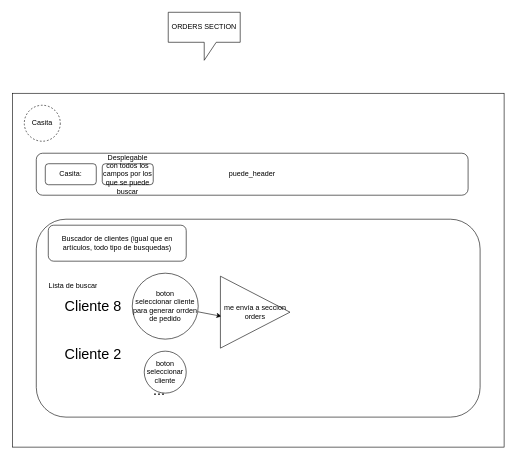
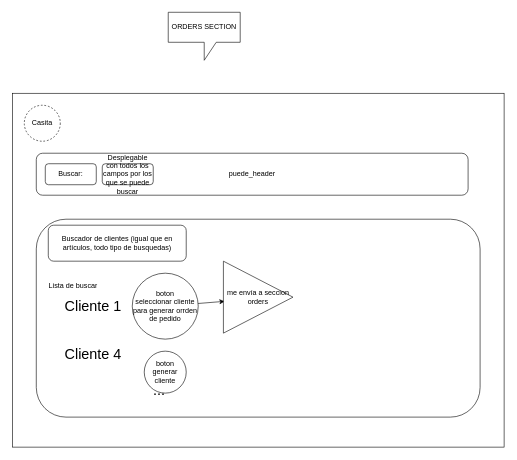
  <mxCell id="0" />
  <mxCell id="1" parent="0" />
  <mxCell id="2" value="" style="rounded=0;whiteSpace=wrap;html=1;" parent="1" vertex="1"><mxGeometry x="20" y="155" width="820" height="590" as="geometry" /></mxCell>
  <mxCell id="3" value="puede_header" style="rounded=1;whiteSpace=wrap;html=1;" parent="1" vertex="1"><mxGeometry x="60" y="255" width="720" height="70" as="geometry" /></mxCell>
  <mxCell id="4" value="" style="rounded=1;whiteSpace=wrap;html=1;" parent="1" vertex="1"><mxGeometry x="60" y="365" width="740" height="330" as="geometry" /></mxCell>
  <mxCell id="5" value="Buscador de clientes (igual que en artículos, todo tipo de busquedas)" style="rounded=1;whiteSpace=wrap;html=1;" parent="1" vertex="1"><mxGeometry x="80" y="375" width="230" height="60" as="geometry" /></mxCell>
  <mxCell id="6" style="edgeStyle=none;html=1;entryX=0.017;entryY=0.558;entryDx=0;entryDy=0;entryPerimeter=0;" edge="1" parent="1" source="7" target="17"><mxGeometry relative="1" as="geometry" /></mxCell>
  <mxCell id="7" value="boton&lt;br&gt;seleccionar cliente para generar orrden de pedido" style="ellipse;whiteSpace=wrap;html=1;aspect=fixed;" parent="1" vertex="1"><mxGeometry x="220" y="455" width="110" height="110" as="geometry" /></mxCell>
  <mxCell id="8" value="Casita" style="ellipse;whiteSpace=wrap;html=1;dashed=1;" parent="1" vertex="1"><mxGeometry x="40" y="175" width="60" height="60" as="geometry" /></mxCell>
  <mxCell id="9" value="ORDERS SECTION" style="shape=callout;whiteSpace=wrap;html=1;perimeter=calloutPerimeter;" parent="1" vertex="1"><mxGeometry x="280" y="20" width="120" height="80" as="geometry" /></mxCell>
- <mxCell id="10" value="boton&lt;br&gt;seleccionar cliente" style="ellipse;whiteSpace=wrap;html=1;aspect=fixed;" parent="1" vertex="1"><mxGeometry x="240" y="585" width="70" height="70" as="geometry" /></mxCell>
+ <mxCell id="10" value="boton&lt;br&gt;generar cliente" style="ellipse;whiteSpace=wrap;html=1;aspect=fixed;" parent="1" vertex="1"><mxGeometry x="240" y="585" width="70" height="70" as="geometry" /></mxCell>
  <mxCell id="11" value="&lt;font style=&quot;font-size: 24px;&quot;&gt;...&lt;/font&gt;" style="text;html=1;strokeColor=none;fillColor=none;align=center;verticalAlign=middle;whiteSpace=wrap;rounded=0;" parent="1" vertex="1"><mxGeometry x="235" y="635" width="60" height="30" as="geometry" /></mxCell>
- <mxCell id="12" value="Cliente 8" style="text;html=1;strokeColor=none;fillColor=none;align=center;verticalAlign=middle;whiteSpace=wrap;rounded=0;fontSize=24;" parent="1" vertex="1"><mxGeometry x="100" y="495" width="110" height="30" as="geometry" /></mxCell>
- <mxCell id="13" value="Cliente 2" style="text;html=1;strokeColor=none;fillColor=none;align=center;verticalAlign=middle;whiteSpace=wrap;rounded=0;fontSize=24;" parent="1" vertex="1"><mxGeometry x="100" y="575" width="110" height="30" as="geometry" /></mxCell>
+ <mxCell id="12" value="Cliente 1" style="text;html=1;strokeColor=none;fillColor=none;align=center;verticalAlign=middle;whiteSpace=wrap;rounded=0;fontSize=24;" parent="1" vertex="1"><mxGeometry x="100" y="495" width="110" height="30" as="geometry" /></mxCell>
+ <mxCell id="13" value="Cliente 4" style="text;html=1;strokeColor=none;fillColor=none;align=center;verticalAlign=middle;whiteSpace=wrap;rounded=0;fontSize=24;" parent="1" vertex="1"><mxGeometry x="100" y="575" width="110" height="30" as="geometry" /></mxCell>
  <mxCell id="14" value="&lt;font style=&quot;font-size: 12px;&quot;&gt;Lista de buscar&lt;/font&gt;" style="text;strokeColor=none;fillColor=none;align=left;verticalAlign=middle;spacingLeft=4;spacingRight=4;overflow=hidden;points=[[0,0.5],[1,0.5]];portConstraint=eastwest;rotatable=0;whiteSpace=wrap;html=1;fontSize=24;" parent="1" vertex="1"><mxGeometry x="75" y="455" width="155" height="30" as="geometry" /></mxCell>
- <mxCell id="15" value="Casita:" style="rounded=1;whiteSpace=wrap;html=1;" parent="1" vertex="1"><mxGeometry x="75" y="272.5" width="85" height="35" as="geometry" /></mxCell>
+ <mxCell id="15" value="Buscar:" style="rounded=1;whiteSpace=wrap;html=1;" parent="1" vertex="1"><mxGeometry x="75" y="272.5" width="85" height="35" as="geometry" /></mxCell>
  <mxCell id="16" value="Desplegable con todos los campos por los que se puede buscar" style="rounded=1;whiteSpace=wrap;html=1;" parent="1" vertex="1"><mxGeometry x="170" y="272.5" width="85" height="35" as="geometry" /></mxCell>
- <mxCell id="17" value="me envía a seccion orders" style="triangle;whiteSpace=wrap;html=1;" vertex="1" parent="1"><mxGeometry x="367" y="460" width="116" height="120" as="geometry" /></mxCell>
+ <mxCell id="17" value="me envía a seccion orders" style="triangle;whiteSpace=wrap;html=1;" vertex="1" parent="1"><mxGeometry x="372" y="435" width="116" height="120" as="geometry" /></mxCell>
